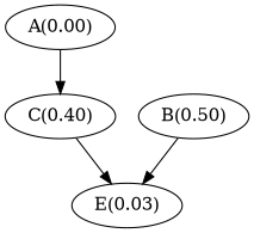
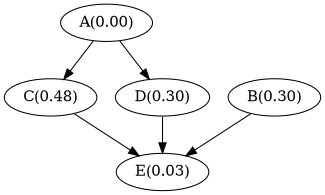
  strict digraph {
    "A(0.00)"
-   "C(0.40)"
+   "C(0.40)" [label="C(0.48)"]
+   "D(0.30)"
    n4 [label="E(0.03)"]
-   "B(0.50)"
+   "B(0.50)" [label="B(0.30)"]
    "A(0.00)" -> "C(0.40)"
+   "A(0.00)" -> "D(0.30)"
    "C(0.40)" -> n4
+   "D(0.30)" -> n4
    "B(0.50)" -> n4
  }
